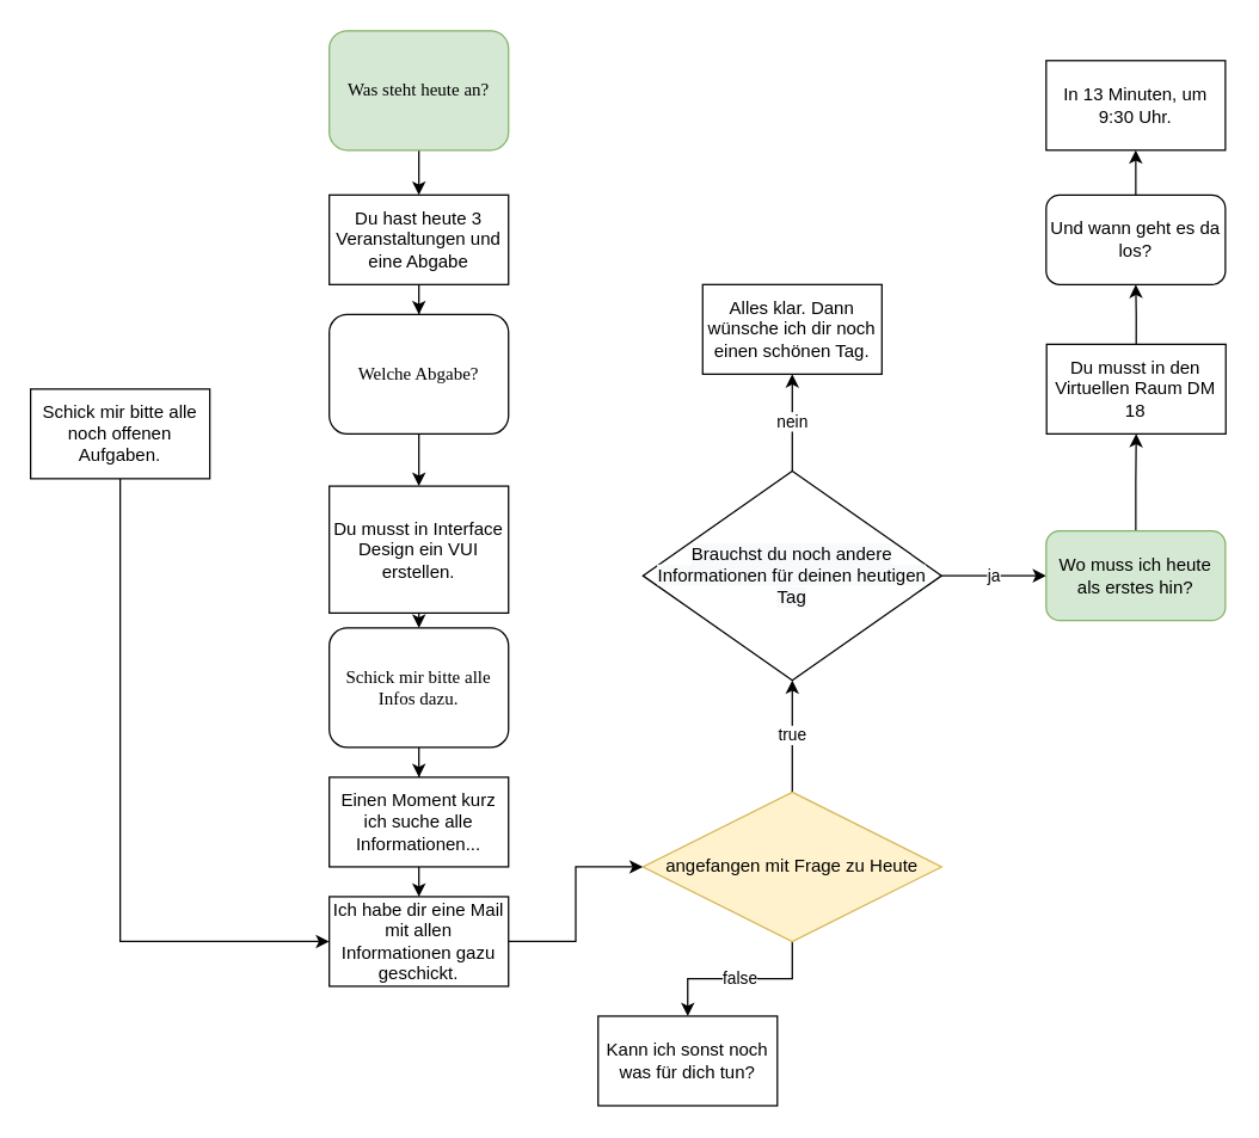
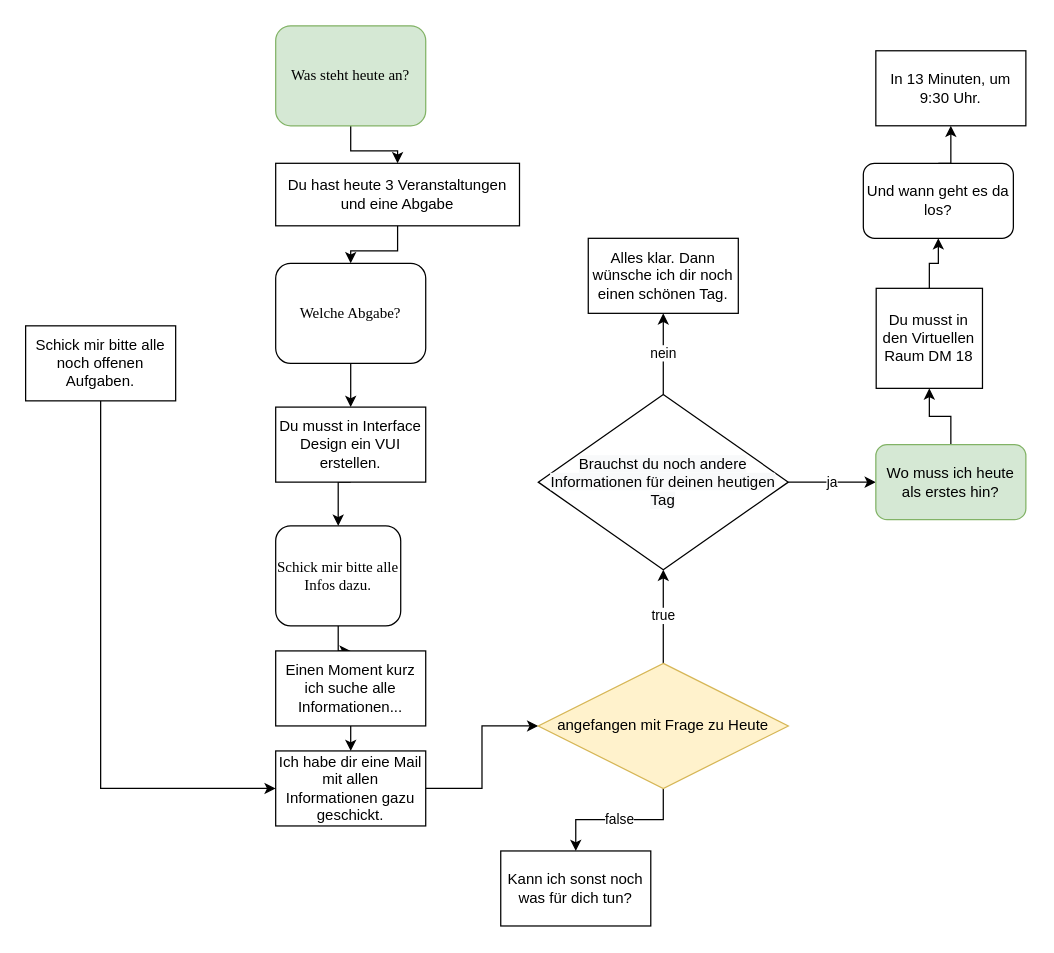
  <mxCell id="0" />
  <mxCell id="1" parent="0" />
  <mxCell id="2" style="edgeStyle=orthogonalEdgeStyle;rounded=0;orthogonalLoop=1;jettySize=auto;html=1;exitX=0.5;exitY=1;exitDx=0;exitDy=0;entryX=0.5;entryY=0;entryDx=0;entryDy=0;" parent="1" source="3" target="5" edge="1"><mxGeometry relative="1" as="geometry" /></mxCell>
  <mxCell id="3" value="Was steht heute an?" style="rounded=1;whiteSpace=wrap;html=1;shadow=0;labelBackgroundColor=none;strokeWidth=1;fontFamily=Verdana;fontSize=12;align=center;fillColor=#d5e8d4;strokeColor=#82b366;" parent="1" vertex="1"><mxGeometry x="220" y="20" width="120" height="80" as="geometry" /></mxCell>
  <mxCell id="4" style="edgeStyle=orthogonalEdgeStyle;rounded=0;orthogonalLoop=1;jettySize=auto;html=1;exitX=0.5;exitY=1;exitDx=0;exitDy=0;" parent="1" source="5" target="7" edge="1"><mxGeometry relative="1" as="geometry" /></mxCell>
- <mxCell id="5" value="Du hast heute 3 Veranstaltungen und eine Abgabe" style="rounded=0;whiteSpace=wrap;html=1;" parent="1" vertex="1"><mxGeometry x="220" y="130" width="120" height="60" as="geometry" /></mxCell>
+ <mxCell id="5" value="Du hast heute 3 Veranstaltungen und eine Abgabe" style="rounded=0;whiteSpace=wrap;html=1;" parent="1" vertex="1"><mxGeometry x="220" y="130" width="195" height="50" as="geometry" /></mxCell>
  <mxCell id="6" style="edgeStyle=orthogonalEdgeStyle;rounded=0;orthogonalLoop=1;jettySize=auto;html=1;exitX=0.5;exitY=1;exitDx=0;exitDy=0;" parent="1" source="7" target="9" edge="1"><mxGeometry relative="1" as="geometry" /></mxCell>
  <mxCell id="7" value="Welche Abgabe?" style="rounded=1;whiteSpace=wrap;html=1;shadow=0;labelBackgroundColor=none;strokeWidth=1;fontFamily=Verdana;fontSize=12;align=center;" parent="1" vertex="1"><mxGeometry x="220" y="210" width="120" height="80" as="geometry" /></mxCell>
  <mxCell id="8" style="edgeStyle=orthogonalEdgeStyle;rounded=0;orthogonalLoop=1;jettySize=auto;html=1;exitX=0.5;exitY=1;exitDx=0;exitDy=0;entryX=0.5;entryY=0;entryDx=0;entryDy=0;" parent="1" source="9" target="11" edge="1"><mxGeometry relative="1" as="geometry" /></mxCell>
- <mxCell id="9" value="Du musst in Interface Design ein VUI erstellen." style="rounded=0;whiteSpace=wrap;html=1;" parent="1" vertex="1"><mxGeometry x="220" y="325" width="120" height="85" as="geometry" /></mxCell>
+ <mxCell id="9" value="Du musst in Interface Design ein VUI erstellen." style="rounded=0;whiteSpace=wrap;html=1;" parent="1" vertex="1"><mxGeometry x="220" y="325" width="120" height="60" as="geometry" /></mxCell>
  <mxCell id="10" style="edgeStyle=orthogonalEdgeStyle;rounded=0;orthogonalLoop=1;jettySize=auto;html=1;exitX=0.5;exitY=1;exitDx=0;exitDy=0;" parent="1" source="11" target="13" edge="1"><mxGeometry relative="1" as="geometry" /></mxCell>
- <mxCell id="11" value="Schick mir bitte alle Infos dazu." style="rounded=1;whiteSpace=wrap;html=1;shadow=0;labelBackgroundColor=none;strokeWidth=1;fontFamily=Verdana;fontSize=12;align=center;" parent="1" vertex="1"><mxGeometry x="220" y="420" width="120" height="80" as="geometry" /></mxCell>
+ <mxCell id="11" value="Schick mir bitte alle Infos dazu." style="rounded=1;whiteSpace=wrap;html=1;shadow=0;labelBackgroundColor=none;strokeWidth=1;fontFamily=Verdana;fontSize=12;align=center;" parent="1" vertex="1"><mxGeometry x="220" y="420" width="100" height="80" as="geometry" /></mxCell>
  <mxCell id="12" style="edgeStyle=orthogonalEdgeStyle;rounded=0;orthogonalLoop=1;jettySize=auto;html=1;exitX=0.5;exitY=1;exitDx=0;exitDy=0;entryX=0.5;entryY=0;entryDx=0;entryDy=0;" parent="1" source="13" target="15" edge="1"><mxGeometry relative="1" as="geometry" /></mxCell>
  <mxCell id="13" value="Einen Moment kurz ich suche alle Informationen..." style="rounded=0;whiteSpace=wrap;html=1;" parent="1" vertex="1"><mxGeometry x="220" y="520" width="120" height="60" as="geometry" /></mxCell>
  <mxCell id="14" style="edgeStyle=orthogonalEdgeStyle;rounded=0;orthogonalLoop=1;jettySize=auto;html=1;exitX=1;exitY=0.5;exitDx=0;exitDy=0;entryX=0;entryY=0.5;entryDx=0;entryDy=0;" parent="1" source="15" target="20" edge="1"><mxGeometry relative="1" as="geometry" /></mxCell>
  <mxCell id="15" value="Ich habe dir eine Mail mit allen Informationen gazu geschickt." style="rounded=0;whiteSpace=wrap;html=1;" parent="1" vertex="1"><mxGeometry x="220" y="600" width="120" height="60" as="geometry" /></mxCell>
  <mxCell id="16" style="edgeStyle=orthogonalEdgeStyle;rounded=0;orthogonalLoop=1;jettySize=auto;html=1;exitX=0.5;exitY=1;exitDx=0;exitDy=0;entryX=0;entryY=0.5;entryDx=0;entryDy=0;" parent="1" source="17" target="15" edge="1"><mxGeometry relative="1" as="geometry" /></mxCell>
  <mxCell id="17" value="Schick mir bitte alle noch offenen Aufgaben." style="whiteSpace=wrap;html=1;rounded=0;" parent="1" vertex="1"><mxGeometry x="20" y="260" width="120" height="60" as="geometry" /></mxCell>
  <mxCell id="18" value="false" style="edgeStyle=orthogonalEdgeStyle;rounded=0;orthogonalLoop=1;jettySize=auto;html=1;exitX=0.5;exitY=1;exitDx=0;exitDy=0;entryX=0.5;entryY=0;entryDx=0;entryDy=0;" parent="1" source="20" target="21" edge="1"><mxGeometry relative="1" as="geometry" /></mxCell>
  <mxCell id="19" value="true" style="edgeStyle=orthogonalEdgeStyle;rounded=0;orthogonalLoop=1;jettySize=auto;html=1;exitX=0.5;exitY=0;exitDx=0;exitDy=0;" parent="1" source="20" target="24" edge="1"><mxGeometry relative="1" as="geometry" /></mxCell>
  <mxCell id="20" value="angefangen mit Frage zu Heute" style="rhombus;whiteSpace=wrap;html=1;fillColor=#fff2cc;strokeColor=#d6b656;" parent="1" vertex="1"><mxGeometry x="430" y="530" width="200" height="100" as="geometry" /></mxCell>
  <mxCell id="21" value="Kann ich sonst noch was für dich tun?" style="rounded=0;whiteSpace=wrap;html=1;" parent="1" vertex="1"><mxGeometry x="400" y="680" width="120" height="60" as="geometry" /></mxCell>
  <mxCell id="22" value="nein" style="edgeStyle=orthogonalEdgeStyle;rounded=0;orthogonalLoop=1;jettySize=auto;html=1;exitX=0.5;exitY=0;exitDx=0;exitDy=0;entryX=0.5;entryY=1;entryDx=0;entryDy=0;" parent="1" source="24" target="25" edge="1"><mxGeometry relative="1" as="geometry" /></mxCell>
  <mxCell id="23" value="ja" style="edgeStyle=orthogonalEdgeStyle;rounded=0;orthogonalLoop=1;jettySize=auto;html=1;exitX=1;exitY=0.5;exitDx=0;exitDy=0;entryX=0;entryY=0.5;entryDx=0;entryDy=0;" parent="1" source="24" target="27" edge="1"><mxGeometry relative="1" as="geometry"><mxPoint x="690" y="390" as="targetPoint" /></mxGeometry></mxCell>
  <mxCell id="24" value="&#10;&#10;&lt;span style=&quot;color: rgb(0, 0, 0); font-family: helvetica; font-size: 12px; font-style: normal; font-weight: 400; letter-spacing: normal; text-align: center; text-indent: 0px; text-transform: none; word-spacing: 0px; background-color: rgb(248, 249, 250); display: inline; float: none;&quot;&gt;Brauchst du noch andere Informationen für deinen heutigen Tag&lt;/span&gt;&#10;&#10;" style="rhombus;whiteSpace=wrap;html=1;" parent="1" vertex="1"><mxGeometry x="430" y="315" width="200" height="140" as="geometry" /></mxCell>
  <mxCell id="25" value="Alles klar. Dann wünsche ich dir noch einen schönen Tag." style="rounded=0;whiteSpace=wrap;html=1;" parent="1" vertex="1"><mxGeometry x="470" y="190" width="120" height="60" as="geometry" /></mxCell>
  <mxCell id="26" style="edgeStyle=orthogonalEdgeStyle;rounded=0;orthogonalLoop=1;jettySize=auto;html=1;exitX=0.5;exitY=0;exitDx=0;exitDy=0;" parent="1" source="27" target="29" edge="1"><mxGeometry relative="1" as="geometry"><mxPoint x="760.294" y="260" as="targetPoint" /></mxGeometry></mxCell>
  <mxCell id="27" value="Wo muss ich heute als erstes hin?" style="rounded=1;whiteSpace=wrap;html=1;fillColor=#d5e8d4;strokeColor=#82b366;" parent="1" vertex="1"><mxGeometry x="700" y="355" width="120" height="60" as="geometry" /></mxCell>
  <mxCell id="28" style="edgeStyle=orthogonalEdgeStyle;rounded=0;orthogonalLoop=1;jettySize=auto;html=1;exitX=0.5;exitY=0;exitDx=0;exitDy=0;entryX=0.5;entryY=1;entryDx=0;entryDy=0;" parent="1" source="29" target="31" edge="1"><mxGeometry relative="1" as="geometry" /></mxCell>
- <mxCell id="29" value="Du musst in den Virtuellen Raum DM 18" style="rounded=0;whiteSpace=wrap;html=1;" parent="1" vertex="1"><mxGeometry x="700.294" y="230" width="120" height="60" as="geometry" /></mxCell>
+ <mxCell id="29" value="Du musst in den Virtuellen Raum DM 18" style="rounded=0;whiteSpace=wrap;html=1;" parent="1" vertex="1"><mxGeometry x="700.294" y="230" width="85" height="80" as="geometry" /></mxCell>
  <mxCell id="30" style="edgeStyle=orthogonalEdgeStyle;rounded=0;orthogonalLoop=1;jettySize=auto;html=1;exitX=0.5;exitY=0;exitDx=0;exitDy=0;entryX=0.5;entryY=1;entryDx=0;entryDy=0;" parent="1" source="31" target="32" edge="1"><mxGeometry relative="1" as="geometry" /></mxCell>
- <mxCell id="31" value="Und wann geht es da los?" style="rounded=1;whiteSpace=wrap;html=1;" parent="1" vertex="1"><mxGeometry x="700" y="130" width="120" height="60" as="geometry" /></mxCell>
+ <mxCell id="31" value="Und wann geht es da los?" style="rounded=1;whiteSpace=wrap;html=1;" parent="1" vertex="1"><mxGeometry x="690" y="130" width="120" height="60" as="geometry" /></mxCell>
  <mxCell id="32" value="In 13 Minuten, um 9:30 Uhr." style="rounded=0;whiteSpace=wrap;html=1;" parent="1" vertex="1"><mxGeometry x="700" y="40" width="120" height="60" as="geometry" /></mxCell>
